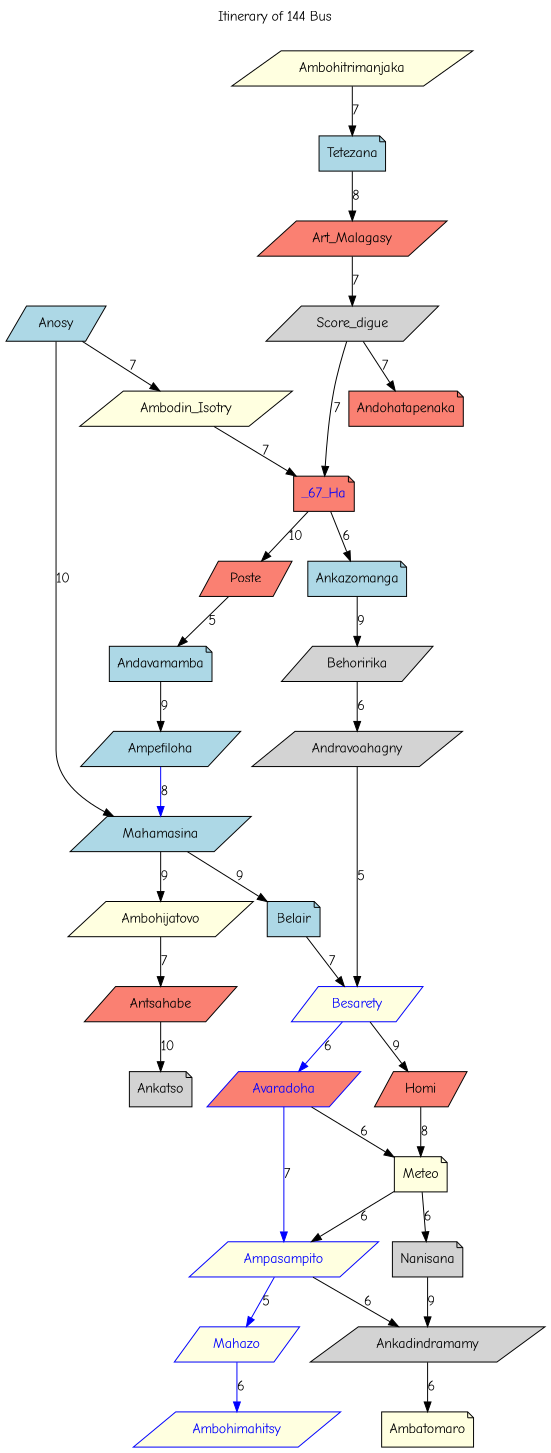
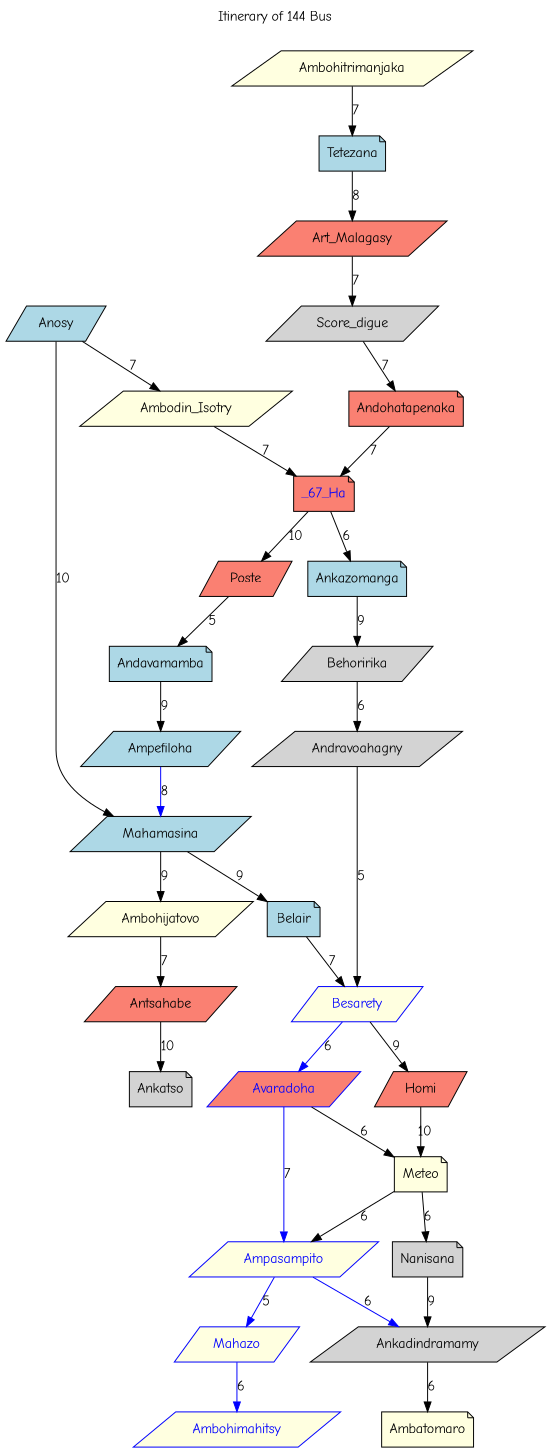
  digraph {
    fontname="Comic Neue"
    label="Itinerary of 144 Bus"
    labelloc=t
    node [fillcolor=lightyellow fontname="Comic Neue" shape=parallelogram style=filled]
    edge [fontname="Comic Neue" weight=6]
    _67_Ha [fillcolor=salmon fontcolor=blue shape=note]
    Ambodin_Isotry
    Poste [fillcolor=salmon]
    Ankazomanga [fillcolor=lightblue shape=note]
    Andavamamba [fillcolor=lightblue shape=note]
    Behoririka [fillcolor=lightgrey]
    Art_Malagasy [fillcolor=salmon]
    Score_digue [fillcolor=lightgrey]
    Andohatapenaka [fillcolor=salmon shape=note]
    Antsahabe [fillcolor=salmon]
    Ankatso [fillcolor=lightgrey shape=note]
    Ampefiloha [fillcolor=lightblue]
    Mahamasina [fillcolor=lightblue]
    Belair [fillcolor=lightblue shape=note]
    Ambohijatovo
    Besarety [color=blue fontcolor=blue]
    Ampasampito [color=blue fontcolor=blue]
    Mahazo [color=blue fontcolor=blue]
    Ankadindramamy [fillcolor=lightgrey]
    Meteo [shape=note]
    Nanisana [fillcolor=lightgrey shape=note]
    Ambohimahitsy [color=blue fontcolor=blue]
    Ambatomaro [shape=note]
    Avaradoha [color=blue fillcolor=salmon fontcolor=blue]
    Homi [fillcolor=salmon]
    Andravoahagny [fillcolor=lightgrey]
    Tetezana [fillcolor=lightblue shape=note]
    Ambohitrimanjaka
    Anosy [fillcolor=lightblue]
    _67_Ha -> Poste [label=10 weight=10]
    _67_Ha -> Ankazomanga [label=6]
    Ambodin_Isotry -> _67_Ha [label=7 weight=7]
    Poste -> Andavamamba [label=5 weight=5]
    Ankazomanga -> Behoririka [label=9 weight=9]
    Andavamamba -> Ampefiloha [label=9 weight=9]
    Behoririka -> Andravoahagny [label=6]
    Art_Malagasy -> Score_digue [label=7 weight=7]
    Score_digue -> Andohatapenaka [label=7 weight=7]
-   Score_digue -> _67_Ha [label=7 weight=7]
+   Andohatapenaka -> _67_Ha [label=7 weight=7]
    Antsahabe -> Ankatso [label=10 weight=10]
    Ampefiloha -> Mahamasina [color=blue label=8 weight=8]
    Mahamasina -> Belair [label=9 weight=9]
    Mahamasina -> Ambohijatovo [label=9 weight=9]
    Belair -> Besarety [label=7 weight=7]
    Ambohijatovo -> Antsahabe [label=7 weight=7]
    Besarety -> Avaradoha [color=blue label=6]
    Besarety -> Homi [label=9 weight=9]
    Ampasampito -> Mahazo [color=blue label=5 weight=5]
-   Ampasampito -> Ankadindramamy [label=6]
+   Ampasampito -> Ankadindramamy [label=6 color=blue]
    Mahazo -> Ambohimahitsy [color=blue label=6]
    Ankadindramamy -> Ambatomaro [label=6]
    Meteo -> Ampasampito [label=6]
    Meteo -> Nanisana [label=6]
    Nanisana -> Ankadindramamy [label=9 weight=9]
    Avaradoha -> Ampasampito [color=blue label=7 weight=7]
    Avaradoha -> Meteo [label=6]
-   Homi -> Meteo [label=8 weight=8]
+   Homi -> Meteo [label=10 weight=8]
    Andravoahagny -> Besarety [label=5 weight=5]
    Tetezana -> Art_Malagasy [label=8 weight=8]
    Ambohitrimanjaka -> Tetezana [label=7 weight=7]
    Anosy -> Ambodin_Isotry [label=7 weight=7]
    Anosy -> Mahamasina [label=10 weight=10]
  }
